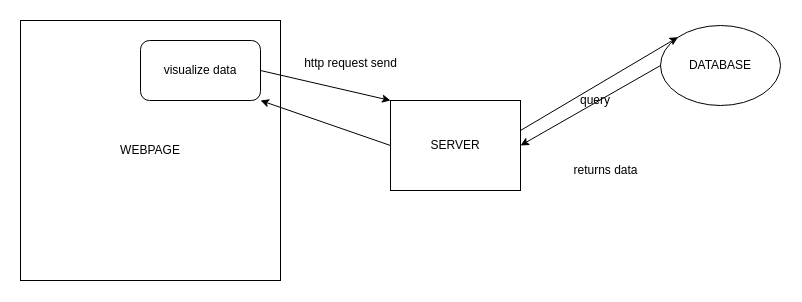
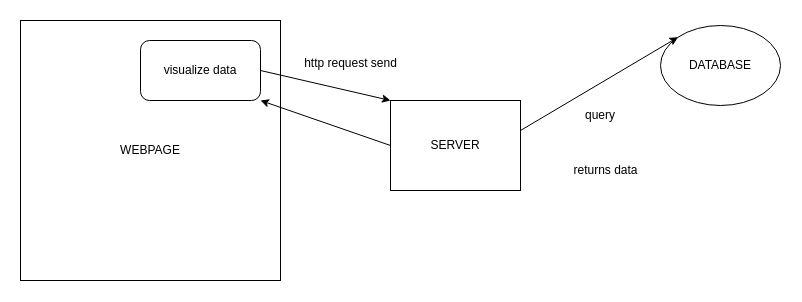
  <mxCell id="0" />
  <mxCell id="1" parent="0" />
  <mxCell id="2" value="WEBPAGE" style="whiteSpace=wrap;html=1;aspect=fixed;" vertex="1" parent="1"><mxGeometry x="20" y="20" width="260" height="260" as="geometry" /></mxCell>
  <mxCell id="3" value="DATABASE" style="ellipse;whiteSpace=wrap;html=1;" vertex="1" parent="1"><mxGeometry x="660" y="25" width="120" height="80" as="geometry" /></mxCell>
  <mxCell id="4" value="SERVER" style="rounded=0;whiteSpace=wrap;html=1;" vertex="1" parent="1"><mxGeometry x="390" y="100" width="130" height="90" as="geometry" /></mxCell>
  <mxCell id="5" value="visualize data" style="whiteSpace=wrap;html=1;rounded=1;" vertex="1" parent="1"><mxGeometry x="140" y="40" width="120" height="60" as="geometry" /></mxCell>
  <mxCell id="6" value="" style="endArrow=classic;html=1;rounded=0;exitX=1;exitY=0.5;exitDx=0;exitDy=0;entryX=0;entryY=0;entryDx=0;entryDy=0;" edge="1" parent="1" source="5" target="4"><mxGeometry width="50" height="50" relative="1" as="geometry"><mxPoint x="400" y="200" as="sourcePoint" /><mxPoint x="450" y="150" as="targetPoint" /></mxGeometry></mxCell>
  <mxCell id="7" value="http request send" style="text;html=1;align=center;verticalAlign=middle;resizable=0;points=[];autosize=1;strokeColor=none;fillColor=none;" vertex="1" parent="1"><mxGeometry x="290" y="48" width="120" height="30" as="geometry" /></mxCell>
  <mxCell id="8" value="" style="endArrow=classic;html=1;rounded=0;exitX=1;exitY=0.5;exitDx=0;exitDy=0;entryX=0;entryY=0;entryDx=0;entryDy=0;" edge="1" parent="1" target="3"><mxGeometry width="50" height="50" relative="1" as="geometry"><mxPoint x="520" y="130" as="sourcePoint" /><mxPoint x="650" y="160" as="targetPoint" /></mxGeometry></mxCell>
- <mxCell id="9" value="query" style="text;html=1;strokeColor=none;fillColor=none;align=center;verticalAlign=middle;whiteSpace=wrap;rounded=0;" vertex="1" parent="1"><mxGeometry x="565" y="85" width="60" height="30" as="geometry" /></mxCell>
- <mxCell id="10" value="" style="endArrow=classic;html=1;rounded=0;exitX=0;exitY=0.5;exitDx=0;exitDy=0;entryX=1;entryY=0.5;entryDx=0;entryDy=0;" edge="1" parent="1" source="3" target="4"><mxGeometry width="50" height="50" relative="1" as="geometry"><mxPoint x="400" y="200" as="sourcePoint" /><mxPoint x="450" y="150" as="targetPoint" /></mxGeometry></mxCell>
+ <mxCell id="9" value="query" style="text;html=1;strokeColor=none;fillColor=none;align=center;verticalAlign=middle;whiteSpace=wrap;rounded=0;" vertex="1" parent="1"><mxGeometry x="570" y="100" width="60" height="30" as="geometry" /></mxCell>
  <mxCell id="11" value="returns data" style="text;html=1;align=center;verticalAlign=middle;resizable=0;points=[];autosize=1;strokeColor=none;fillColor=none;" vertex="1" parent="1"><mxGeometry x="560" y="155" width="90" height="30" as="geometry" /></mxCell>
  <mxCell id="12" value="" style="endArrow=classic;html=1;rounded=0;exitX=0;exitY=0.5;exitDx=0;exitDy=0;entryX=1;entryY=1;entryDx=0;entryDy=0;" edge="1" parent="1" source="4" target="5"><mxGeometry width="50" height="50" relative="1" as="geometry"><mxPoint x="400" y="200" as="sourcePoint" /><mxPoint x="450" y="150" as="targetPoint" /></mxGeometry></mxCell>
